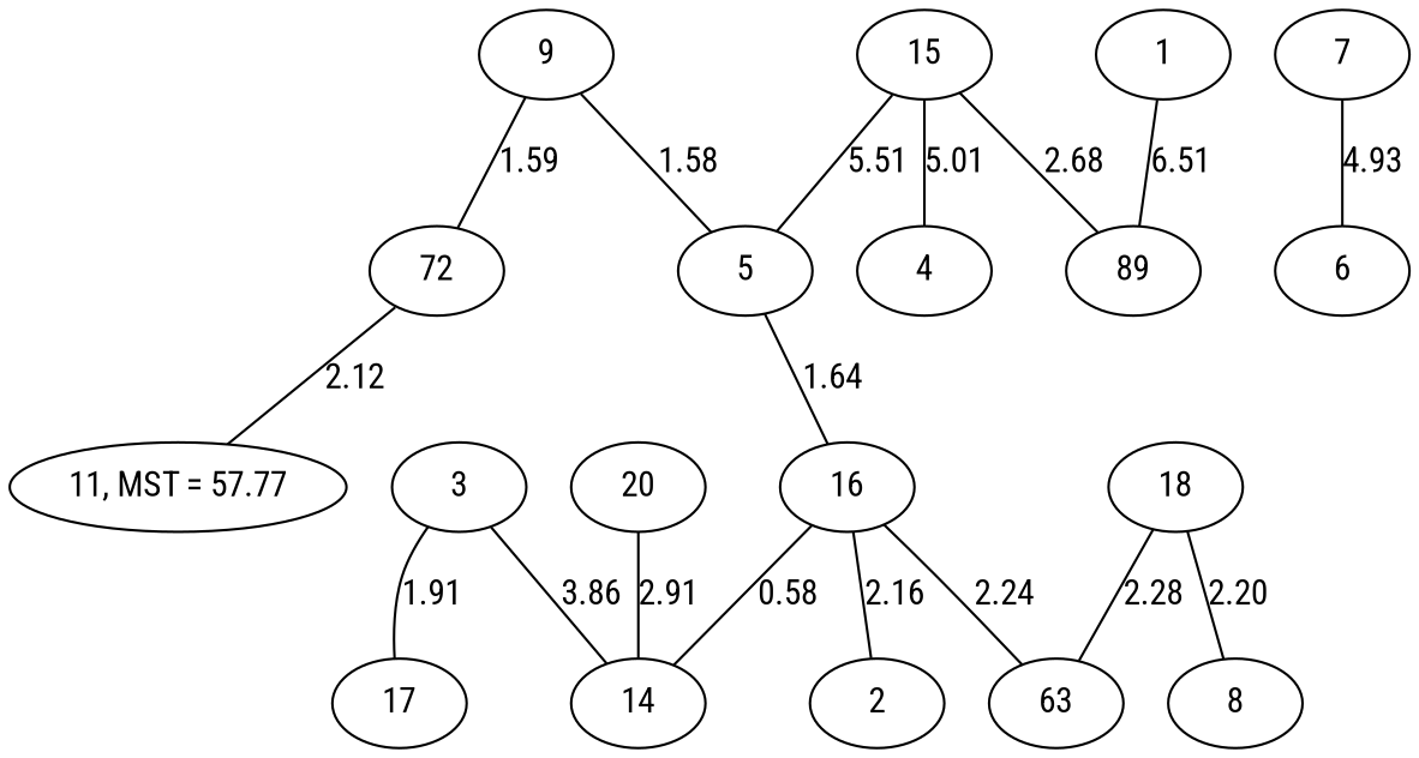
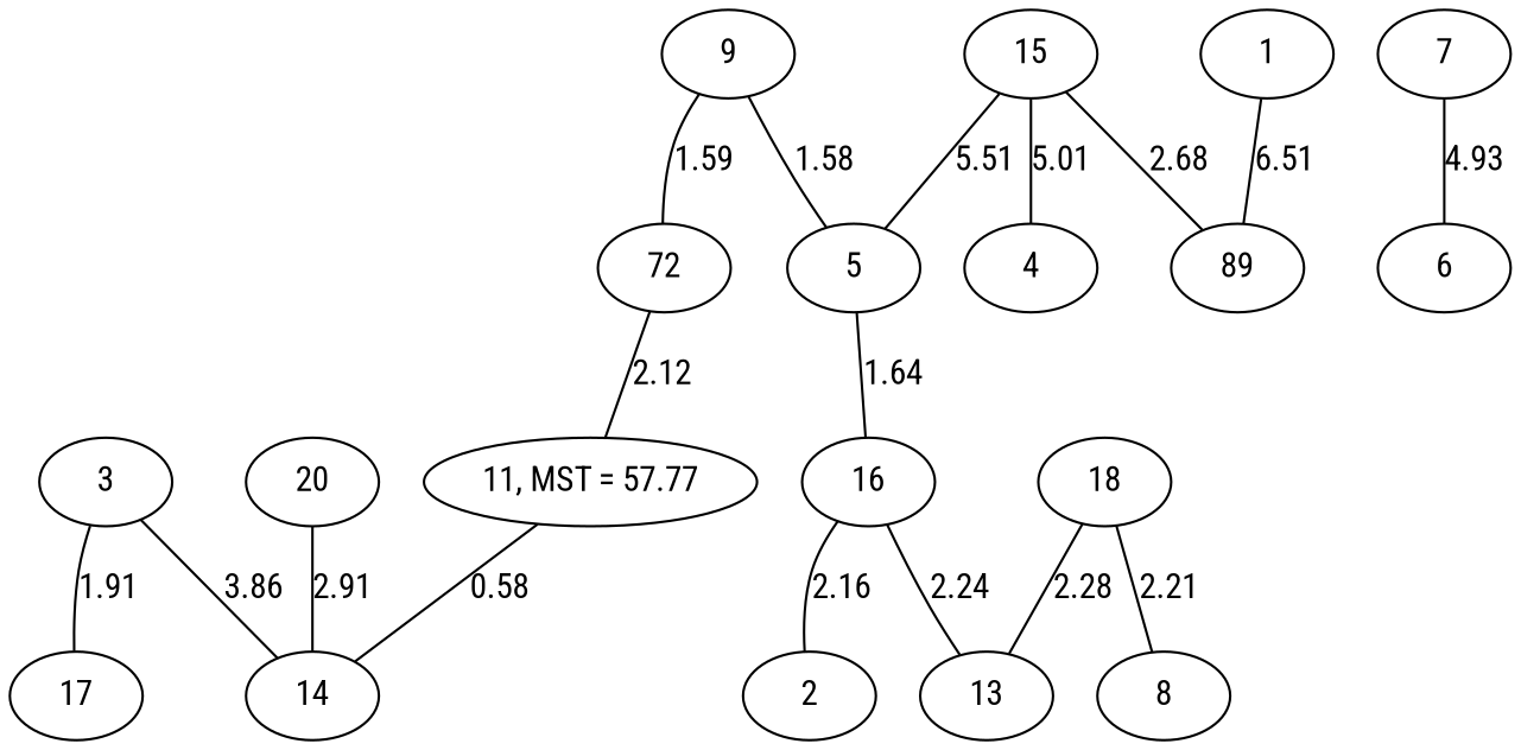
  graph {
    fontname="Roboto Condensed"
    node [fontname="Roboto Condensed"]
    edge [fontname="Roboto Condensed"]
    n1 [label="11, MST = 57.77"]
    14
    n3 [label=72]
    9
    5
    16
    2
-   13 [label=63]
+   13
    3
    17
    18
    8
    15
    4
    n15 [label=89]
    20
    7
    6
    1
-   16 -- 14 [label=0.58]
+   n1 -- 14 [label=0.58]
    n3 -- n1 [label=2.12]
    9 -- n3 [label=1.59]
    9 -- 5 [label=1.58]
    5 -- 16 [label=1.64]
    16 -- 2 [label=2.16]
    16 -- 13 [label=2.24]
    3 -- 14 [label=3.86]
    3 -- 17 [label=1.91]
    18 -- 13 [label=2.28]
-   18 -- 8 [label=2.20]
+   18 -- 8 [label=2.21]
    15 -- 5 [label=5.51]
    15 -- 4 [label=5.01]
    15 -- n15 [label=2.68]
    20 -- 14 [label=2.91]
    7 -- 6 [label=4.93]
    1 -- n15 [label=6.51]
  }
